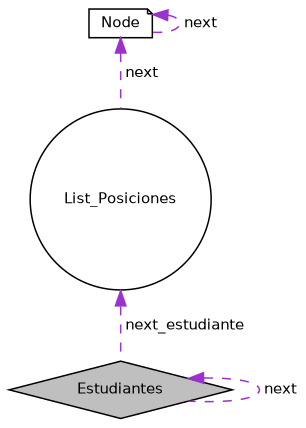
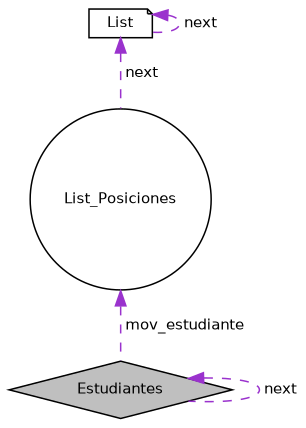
  digraph {
    node [color=black fillcolor=white fontname=Helvetica fontsize=10 style=filled]
    edge [color=darkorchid3 dir=back fontname=Helvetica fontsize=10 labelfontname=Helvetica labelfontsize=10 style=dashed]
    n1 [fillcolor=grey75 fontcolor=black height=0.2 label=Estudiantes shape=diamond width=0.4]
    n2 [height=0.2 label=List_Posiciones shape=circle width=0.4]
-   n3 [height=0.2 label="Node" shape=note width=0.4]
+   n3 [height=0.2 label=List shape=note width=0.4]
    n1 -> n1 [label=" next"]
-   n2 -> n1 [label=" next_estudiante"]
+   n2 -> n1 [label=" mov_estudiante"]
    n3 -> n2 [label=" next"]
    n3 -> n3 [label=" next"]
  }
